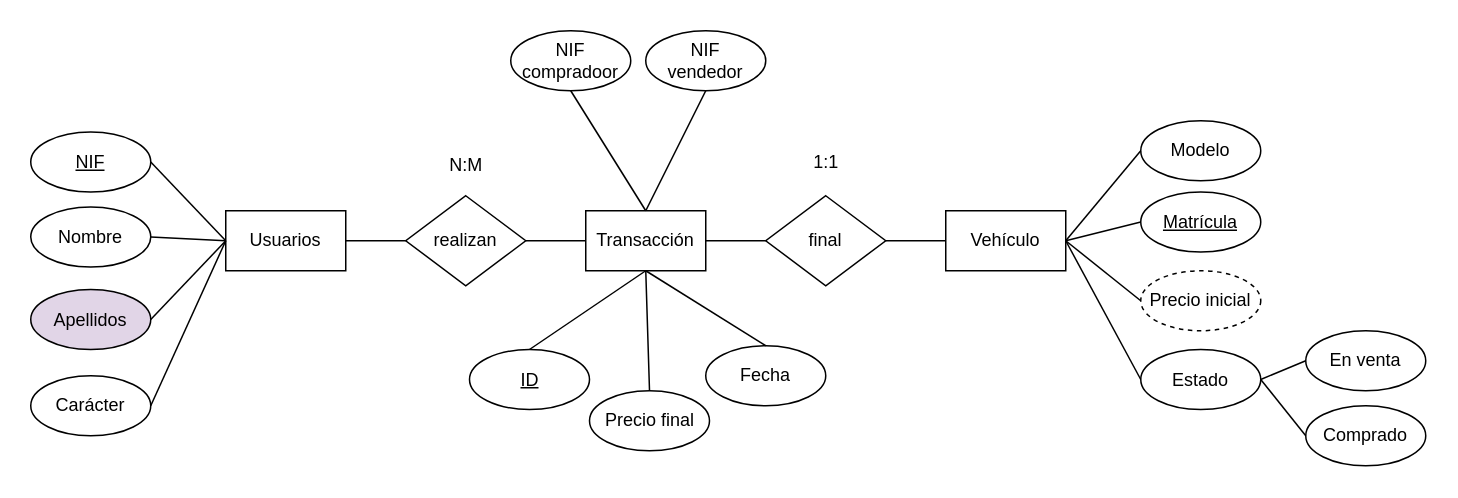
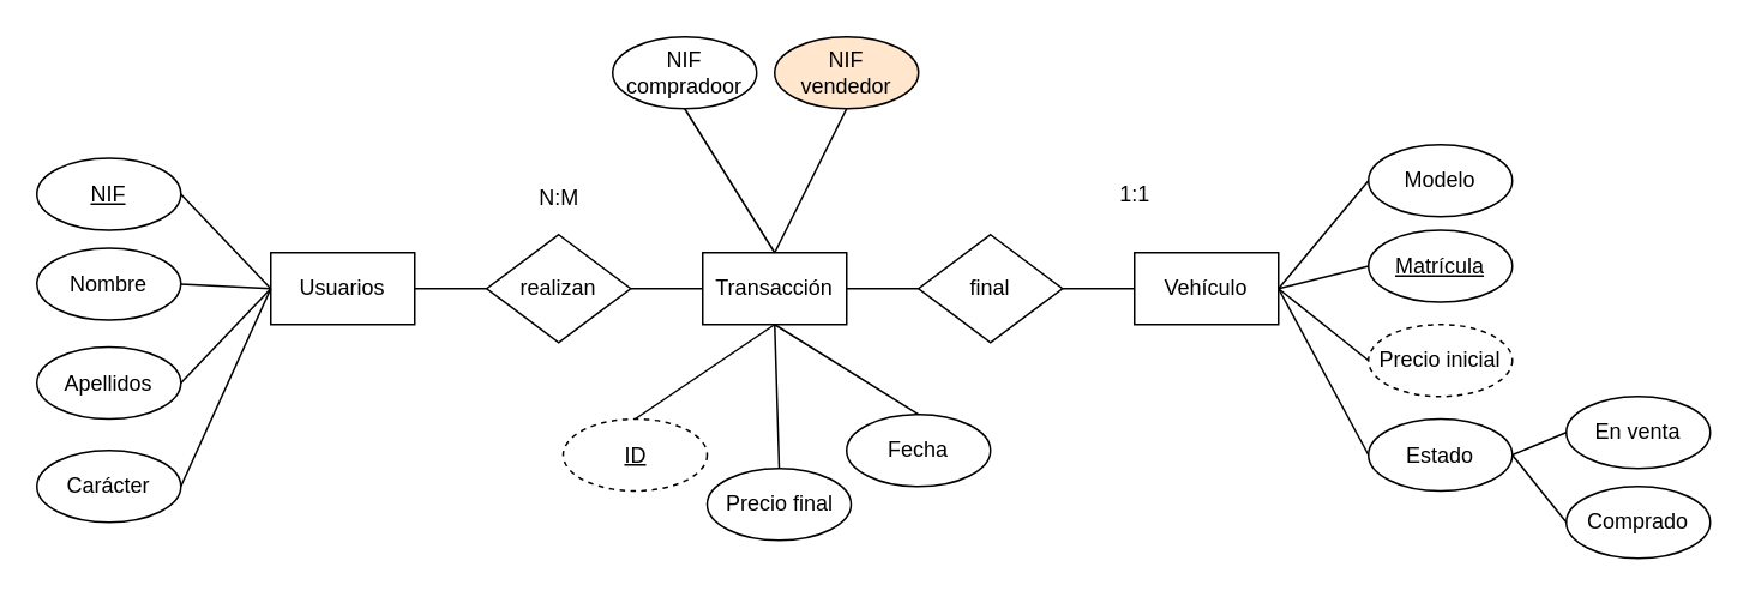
  <mxCell id="0" />
  <mxCell id="1" parent="0" />
  <mxCell id="2" value="Usuarios" style="rounded=0;whiteSpace=wrap;html=1;" vertex="1" parent="1"><mxGeometry x="150" y="140" width="80" height="40" as="geometry" /></mxCell>
  <mxCell id="3" value="realizan" style="rhombus;whiteSpace=wrap;html=1;" vertex="1" parent="1"><mxGeometry x="270" y="130" width="80" height="60" as="geometry" /></mxCell>
  <mxCell id="4" value="&lt;u&gt;NIF&lt;/u&gt;" style="ellipse;whiteSpace=wrap;html=1;" vertex="1" parent="1"><mxGeometry x="20" y="87.5" width="80" height="40" as="geometry" /></mxCell>
  <mxCell id="5" value="Nombre" style="ellipse;whiteSpace=wrap;html=1;" vertex="1" parent="1"><mxGeometry x="20" y="137.5" width="80" height="40" as="geometry" /></mxCell>
- <mxCell id="6" value="Apellidos" style="ellipse;whiteSpace=wrap;html=1;fillColor=#e1d5e7;" vertex="1" parent="1"><mxGeometry x="20" y="192.5" width="80" height="40" as="geometry" /></mxCell>
+ <mxCell id="6" value="Apellidos" style="ellipse;whiteSpace=wrap;html=1;" vertex="1" parent="1"><mxGeometry x="20" y="192.5" width="80" height="40" as="geometry" /></mxCell>
  <mxCell id="7" value="Vehículo" style="rounded=0;whiteSpace=wrap;html=1;" vertex="1" parent="1"><mxGeometry x="630" y="140" width="80" height="40" as="geometry" /></mxCell>
  <mxCell id="8" value="final" style="rhombus;whiteSpace=wrap;html=1;" vertex="1" parent="1"><mxGeometry x="510" y="130" width="80" height="60" as="geometry" /></mxCell>
  <mxCell id="9" value="Modelo" style="ellipse;whiteSpace=wrap;html=1;" vertex="1" parent="1"><mxGeometry x="760" y="80" width="80" height="40" as="geometry" /></mxCell>
  <mxCell id="10" value="&lt;u&gt;Matrícula&lt;/u&gt;" style="ellipse;whiteSpace=wrap;html=1;" vertex="1" parent="1"><mxGeometry x="760" y="127.5" width="80" height="40" as="geometry" /></mxCell>
  <mxCell id="11" value="Precio inicial" style="ellipse;whiteSpace=wrap;html=1;dashed=1;" vertex="1" parent="1"><mxGeometry x="760" y="180" width="80" height="40" as="geometry" /></mxCell>
  <mxCell id="12" value="Estado" style="ellipse;whiteSpace=wrap;html=1;" vertex="1" parent="1"><mxGeometry x="760" y="232.5" width="80" height="40" as="geometry" /></mxCell>
  <mxCell id="13" value="Comprado" style="ellipse;whiteSpace=wrap;html=1;" vertex="1" parent="1"><mxGeometry x="870" y="270" width="80" height="40" as="geometry" /></mxCell>
  <mxCell id="14" value="En venta" style="ellipse;whiteSpace=wrap;html=1;" vertex="1" parent="1"><mxGeometry x="870" y="220" width="80" height="40" as="geometry" /></mxCell>
  <mxCell id="15" value="Precio final" style="ellipse;whiteSpace=wrap;html=1;" vertex="1" parent="1"><mxGeometry x="392.5" y="260" width="80" height="40" as="geometry" /></mxCell>
  <mxCell id="16" value="Fecha" style="ellipse;whiteSpace=wrap;html=1;" vertex="1" parent="1"><mxGeometry x="470" y="230" width="80" height="40" as="geometry" /></mxCell>
  <mxCell id="17" value="Transacción" style="rounded=0;whiteSpace=wrap;html=1;" vertex="1" parent="1"><mxGeometry x="390" y="140" width="80" height="40" as="geometry" /></mxCell>
  <mxCell id="18" value="N:M" style="text;html=1;align=center;verticalAlign=middle;resizable=0;points=[];autosize=1;" vertex="1" parent="1"><mxGeometry x="290" y="100" width="40" height="20" as="geometry" /></mxCell>
- <mxCell id="19" value="1:1" style="text;html=1;align=center;verticalAlign=middle;resizable=0;points=[];autosize=1;" vertex="1" parent="1"><mxGeometry x="535" y="97.5" width="30" height="20" as="geometry" /></mxCell>
- <mxCell id="20" value="&lt;u&gt;ID&lt;/u&gt;" style="ellipse;whiteSpace=wrap;html=1;" vertex="1" parent="1"><mxGeometry x="312.5" y="232.5" width="80" height="40" as="geometry" /></mxCell>
+ <mxCell id="19" value="1:1" style="text;html=1;align=center;verticalAlign=middle;resizable=0;points=[];autosize=1;" vertex="1" parent="1"><mxGeometry x="615" y="97.5" width="30" height="20" as="geometry" /></mxCell>
+ <mxCell id="20" value="&lt;u&gt;ID&lt;/u&gt;" style="ellipse;whiteSpace=wrap;html=1;dashed=1;" vertex="1" parent="1"><mxGeometry x="312.5" y="232.5" width="80" height="40" as="geometry" /></mxCell>
  <mxCell id="21" value="Carácter" style="ellipse;whiteSpace=wrap;html=1;" vertex="1" parent="1"><mxGeometry x="20" y="250" width="80" height="40" as="geometry" /></mxCell>
- <mxCell id="22" value="NIF&lt;br&gt;vendedor" style="ellipse;whiteSpace=wrap;html=1;" vertex="1" parent="1"><mxGeometry x="430" y="20" width="80" height="40" as="geometry" /></mxCell>
+ <mxCell id="22" value="NIF&lt;br&gt;vendedor" style="ellipse;whiteSpace=wrap;html=1;fillColor=#ffe6cc;" vertex="1" parent="1"><mxGeometry x="430" y="20" width="80" height="40" as="geometry" /></mxCell>
  <mxCell id="23" value="NIF compradoor" style="ellipse;whiteSpace=wrap;html=1;" vertex="1" parent="1"><mxGeometry x="340" y="20" width="80" height="40" as="geometry" /></mxCell>
  <mxCell id="24" value="" style="endArrow=none;html=1;entryX=1;entryY=0.5;entryDx=0;entryDy=0;exitX=0;exitY=0.5;exitDx=0;exitDy=0;" edge="1" parent="1" source="2" target="4"><mxGeometry width="50" height="50" relative="1" as="geometry"><mxPoint x="180" y="300" as="sourcePoint" /><mxPoint x="230" y="250" as="targetPoint" /></mxGeometry></mxCell>
  <mxCell id="25" value="" style="endArrow=none;html=1;entryX=0;entryY=0.5;entryDx=0;entryDy=0;exitX=1;exitY=0.5;exitDx=0;exitDy=0;" edge="1" parent="1" source="5" target="2"><mxGeometry width="50" height="50" relative="1" as="geometry"><mxPoint x="100" y="230" as="sourcePoint" /><mxPoint x="150" y="180" as="targetPoint" /></mxGeometry></mxCell>
  <mxCell id="26" value="" style="endArrow=none;html=1;entryX=0;entryY=0.5;entryDx=0;entryDy=0;exitX=1;exitY=0.5;exitDx=0;exitDy=0;" edge="1" parent="1" source="6" target="2"><mxGeometry width="50" height="50" relative="1" as="geometry"><mxPoint x="110" y="167.5" as="sourcePoint" /><mxPoint x="160" y="170" as="targetPoint" /></mxGeometry></mxCell>
  <mxCell id="27" value="" style="endArrow=none;html=1;entryX=0;entryY=0.5;entryDx=0;entryDy=0;exitX=1;exitY=0.5;exitDx=0;exitDy=0;" edge="1" parent="1" source="21" target="2"><mxGeometry width="50" height="50" relative="1" as="geometry"><mxPoint x="120" y="177.5" as="sourcePoint" /><mxPoint x="170" y="180" as="targetPoint" /></mxGeometry></mxCell>
  <mxCell id="28" value="" style="endArrow=none;html=1;entryX=0;entryY=0.5;entryDx=0;entryDy=0;exitX=1;exitY=0.5;exitDx=0;exitDy=0;" edge="1" parent="1" source="2" target="3"><mxGeometry width="50" height="50" relative="1" as="geometry"><mxPoint x="130" y="187.5" as="sourcePoint" /><mxPoint x="180" y="190" as="targetPoint" /></mxGeometry></mxCell>
  <mxCell id="29" value="" style="endArrow=none;html=1;entryX=0;entryY=0.5;entryDx=0;entryDy=0;exitX=1;exitY=0.5;exitDx=0;exitDy=0;" edge="1" parent="1" source="3" target="17"><mxGeometry width="50" height="50" relative="1" as="geometry"><mxPoint x="140" y="197.5" as="sourcePoint" /><mxPoint x="190" y="200" as="targetPoint" /></mxGeometry></mxCell>
  <mxCell id="30" value="" style="endArrow=none;html=1;entryX=0.5;entryY=0;entryDx=0;entryDy=0;exitX=0.5;exitY=1;exitDx=0;exitDy=0;" edge="1" parent="1" source="17" target="20"><mxGeometry width="50" height="50" relative="1" as="geometry"><mxPoint x="150" y="207.5" as="sourcePoint" /><mxPoint x="200" y="210" as="targetPoint" /></mxGeometry></mxCell>
  <mxCell id="31" value="" style="endArrow=none;html=1;entryX=0.5;entryY=1;entryDx=0;entryDy=0;exitX=0.5;exitY=0;exitDx=0;exitDy=0;" edge="1" parent="1" source="15" target="17"><mxGeometry width="50" height="50" relative="1" as="geometry"><mxPoint x="160" y="217.5" as="sourcePoint" /><mxPoint x="210" y="220" as="targetPoint" /></mxGeometry></mxCell>
  <mxCell id="32" value="" style="endArrow=none;html=1;entryX=0.5;entryY=1;entryDx=0;entryDy=0;exitX=0.5;exitY=0;exitDx=0;exitDy=0;" edge="1" parent="1" source="16" target="17"><mxGeometry width="50" height="50" relative="1" as="geometry"><mxPoint x="442.5" y="270" as="sourcePoint" /><mxPoint x="440" y="190" as="targetPoint" /></mxGeometry></mxCell>
  <mxCell id="33" value="" style="endArrow=none;html=1;entryX=1;entryY=0.5;entryDx=0;entryDy=0;exitX=0;exitY=0.5;exitDx=0;exitDy=0;" edge="1" parent="1" source="8" target="17"><mxGeometry width="50" height="50" relative="1" as="geometry"><mxPoint x="452.5" y="280" as="sourcePoint" /><mxPoint x="450" y="200" as="targetPoint" /></mxGeometry></mxCell>
  <mxCell id="34" value="" style="endArrow=none;html=1;entryX=0;entryY=0.5;entryDx=0;entryDy=0;exitX=1;exitY=0.5;exitDx=0;exitDy=0;" edge="1" parent="1" source="8" target="7"><mxGeometry width="50" height="50" relative="1" as="geometry"><mxPoint x="520" y="172.5" as="sourcePoint" /><mxPoint x="480" y="170" as="targetPoint" /></mxGeometry></mxCell>
  <mxCell id="35" value="" style="endArrow=none;html=1;entryX=1;entryY=0.5;entryDx=0;entryDy=0;exitX=0;exitY=0.5;exitDx=0;exitDy=0;" edge="1" parent="1" source="9" target="7"><mxGeometry width="50" height="50" relative="1" as="geometry"><mxPoint x="600" y="170" as="sourcePoint" /><mxPoint x="640" y="170" as="targetPoint" /></mxGeometry></mxCell>
  <mxCell id="36" value="" style="endArrow=none;html=1;entryX=0;entryY=0.5;entryDx=0;entryDy=0;exitX=1;exitY=0.5;exitDx=0;exitDy=0;" edge="1" parent="1" source="7" target="10"><mxGeometry width="50" height="50" relative="1" as="geometry"><mxPoint x="770" y="110" as="sourcePoint" /><mxPoint x="720" y="170" as="targetPoint" /></mxGeometry></mxCell>
  <mxCell id="37" value="" style="endArrow=none;html=1;entryX=1;entryY=0.5;entryDx=0;entryDy=0;exitX=0;exitY=0.5;exitDx=0;exitDy=0;" edge="1" parent="1" source="11" target="7"><mxGeometry width="50" height="50" relative="1" as="geometry"><mxPoint x="780" y="120" as="sourcePoint" /><mxPoint x="730" y="180" as="targetPoint" /></mxGeometry></mxCell>
  <mxCell id="38" value="" style="endArrow=none;html=1;entryX=1;entryY=0.5;entryDx=0;entryDy=0;exitX=0;exitY=0.5;exitDx=0;exitDy=0;" edge="1" parent="1" source="12" target="7"><mxGeometry width="50" height="50" relative="1" as="geometry"><mxPoint x="790" y="130" as="sourcePoint" /><mxPoint x="740" y="190" as="targetPoint" /></mxGeometry></mxCell>
  <mxCell id="39" value="" style="endArrow=none;html=1;entryX=1;entryY=0.5;entryDx=0;entryDy=0;exitX=0;exitY=0.5;exitDx=0;exitDy=0;" edge="1" parent="1" source="14" target="12"><mxGeometry width="50" height="50" relative="1" as="geometry"><mxPoint x="800" y="140" as="sourcePoint" /><mxPoint x="750" y="200" as="targetPoint" /></mxGeometry></mxCell>
  <mxCell id="40" value="" style="endArrow=none;html=1;entryX=1;entryY=0.5;entryDx=0;entryDy=0;exitX=0;exitY=0.5;exitDx=0;exitDy=0;" edge="1" parent="1" source="13" target="12"><mxGeometry width="50" height="50" relative="1" as="geometry"><mxPoint x="810" y="150" as="sourcePoint" /><mxPoint x="760" y="210" as="targetPoint" /></mxGeometry></mxCell>
  <mxCell id="41" value="" style="endArrow=none;html=1;entryX=0.5;entryY=1;entryDx=0;entryDy=0;exitX=0.5;exitY=0;exitDx=0;exitDy=0;" edge="1" parent="1" source="17" target="23"><mxGeometry width="50" height="50" relative="1" as="geometry"><mxPoint x="400" y="130" as="sourcePoint" /><mxPoint x="450" y="80" as="targetPoint" /></mxGeometry></mxCell>
  <mxCell id="42" value="" style="endArrow=none;html=1;exitX=0.5;exitY=0;exitDx=0;exitDy=0;entryX=0.5;entryY=1;entryDx=0;entryDy=0;" edge="1" parent="1" source="17" target="22"><mxGeometry width="50" height="50" relative="1" as="geometry"><mxPoint x="440" y="150" as="sourcePoint" /><mxPoint x="460" y="80" as="targetPoint" /></mxGeometry></mxCell>
